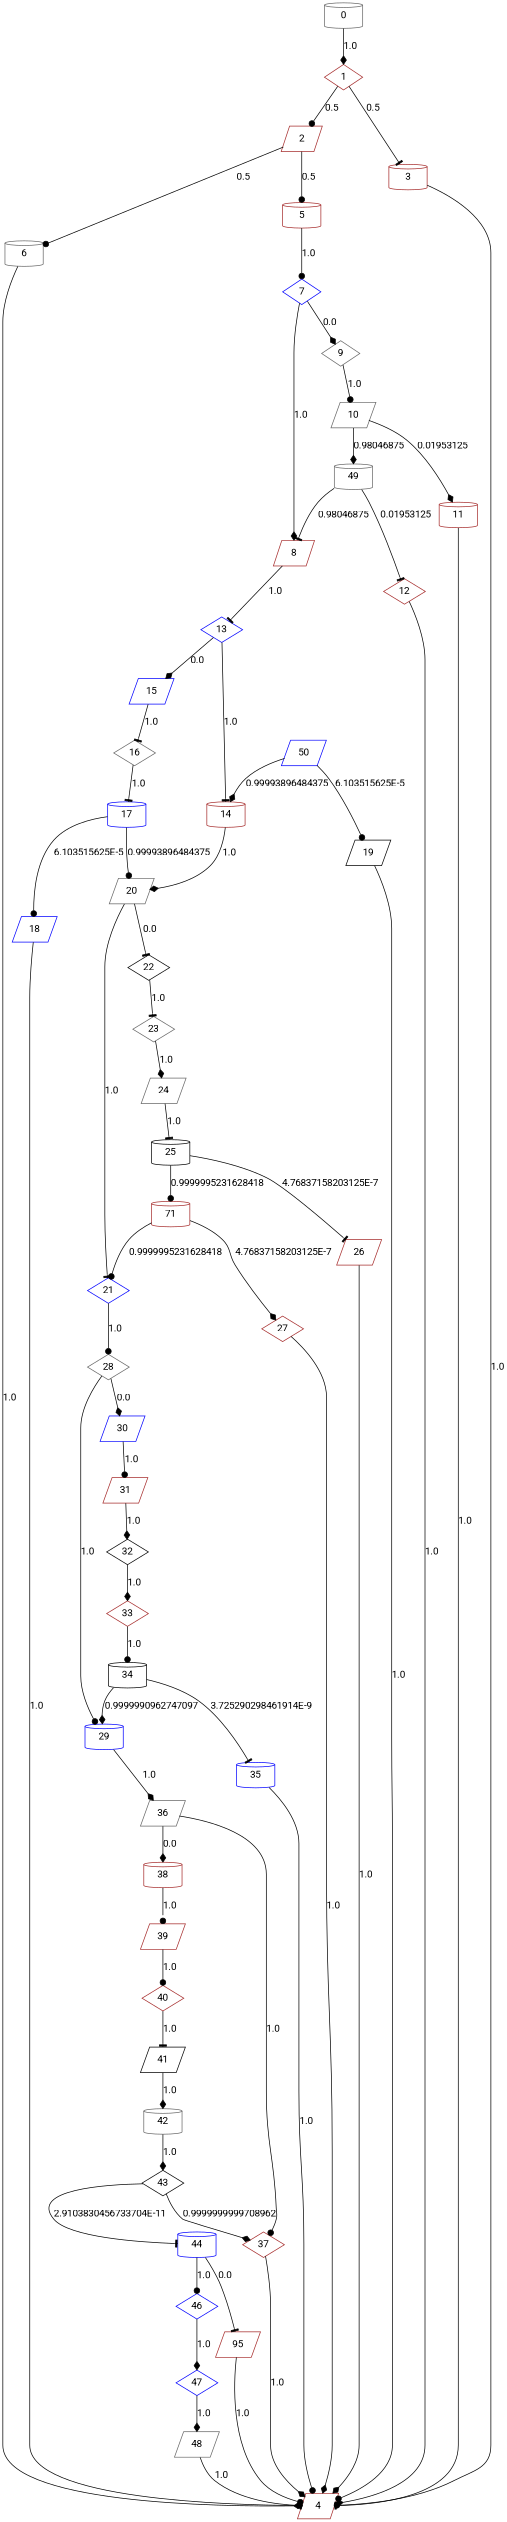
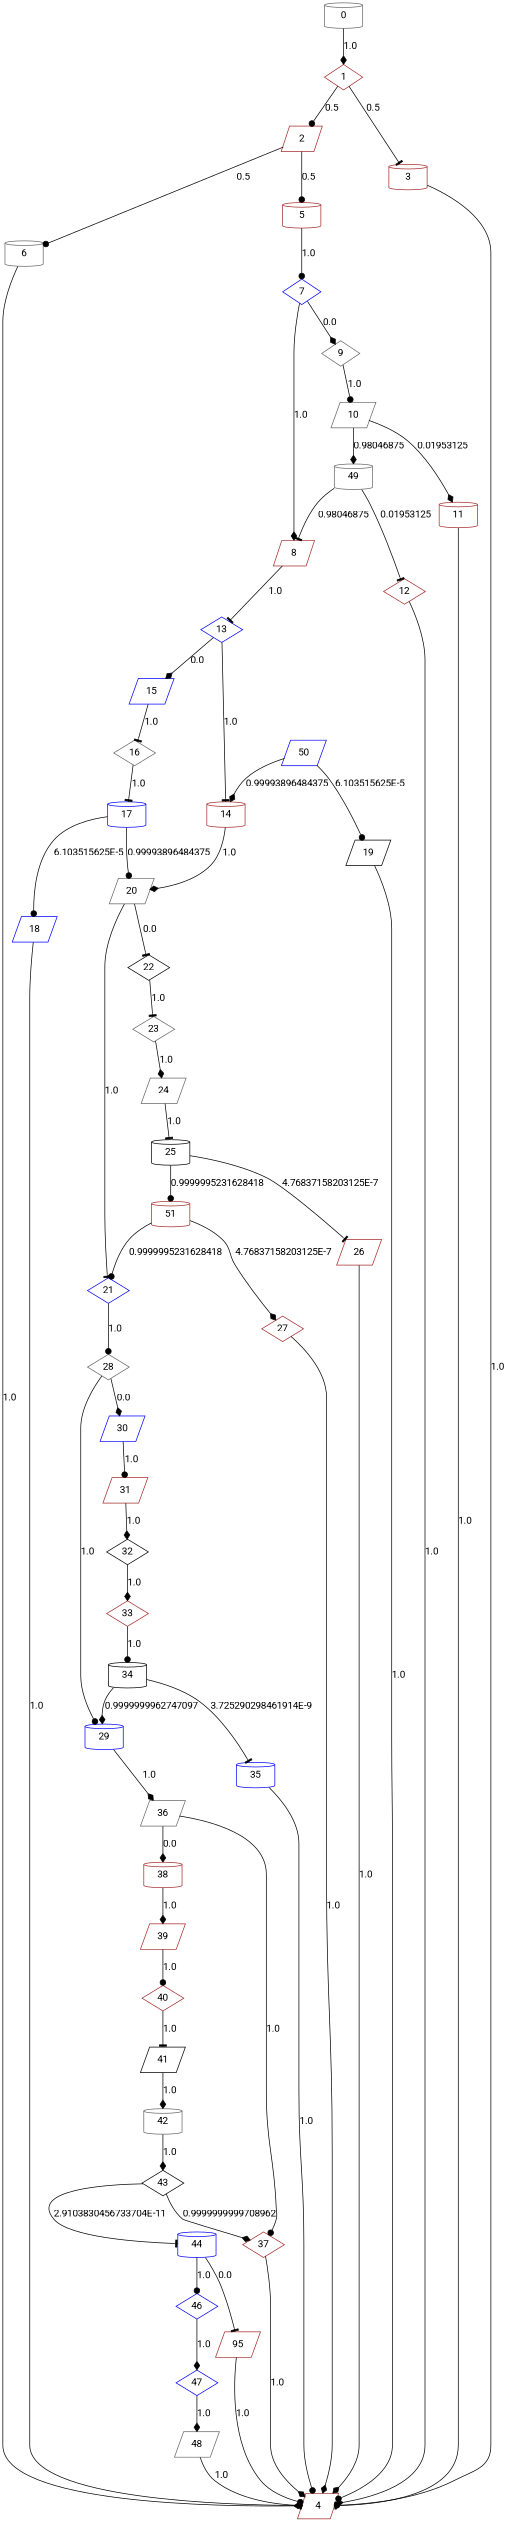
  digraph {
    fontname=Roboto
    node [color=brown fontname=Roboto shape=diamond]
    edge [arrowhead=diamond fontname=Roboto]
    0 [color=gray40 shape=cylinder]
    1
    2 [shape=parallelogram]
    3 [shape=cylinder]
    5 [shape=cylinder]
    6 [color=gray40 shape=cylinder]
    4 [shape=parallelogram]
    7 [color=blue]
    8 [shape=parallelogram]
    9 [color=gray40]
    13 [color=blue]
    10 [color=gray40 shape=parallelogram]
    14 [shape=cylinder]
    15 [color=blue shape=parallelogram]
    11 [shape=cylinder]
    49 [color=gray40 shape=cylinder]
    12
    20 [color=gray40 shape=parallelogram]
    16 [color=gray40]
    21 [color=blue]
    22 [color=black]
    17 [color=blue shape=cylinder]
    18 [color=blue shape=parallelogram]
    50 [color=blue shape=parallelogram]
    19 [color=black shape=parallelogram]
    28 [color=gray40]
    23 [color=gray40]
    29 [color=blue shape=cylinder]
    30 [color=blue shape=parallelogram]
    24 [color=gray40 shape=parallelogram]
    25 [color=black shape=cylinder]
    26 [shape=parallelogram]
-   51 [shape=cylinder label=71]
+   51 [shape=cylinder]
    27
    36 [color=gray40 shape=parallelogram]
    31 [shape=parallelogram]
    37
    38 [shape=cylinder]
    32 [color=black]
    33
    34 [color=black shape=cylinder]
    35 [color=blue shape=cylinder]
    39 [shape=parallelogram]
    40
    41 [color=black shape=parallelogram]
    42 [color=gray40 shape=cylinder]
    43 [color=black]
    44 [color=blue shape=cylinder]
    n49 [label=95 shape=parallelogram]
    46 [color=blue]
    47 [color=blue]
    48 [color=gray40 shape=parallelogram]
    0 -> 1 [label=1.0]
    1 -> 2 [arrowhead=dot label=0.5]
    1 -> 3 [arrowhead=tee label=0.5]
    2 -> 5 [arrowhead=dot label=0.5]
    2 -> 6 [arrowhead=dot label=0.5]
    3 -> 4 [arrowhead=dot label=1.0]
    5 -> 7 [arrowhead=dot label=1.0]
    6 -> 4 [label=1.0]
    7 -> 8 [label=1.0]
    7 -> 9 [label=0.0]
    8 -> 13 [arrowhead=tee label=1.0]
    9 -> 10 [arrowhead=dot label=1.0]
    13 -> 14 [arrowhead=tee label=1.0]
    13 -> 15 [label=0.0]
    10 -> 11 [label=0.01953125]
    10 -> 49 [label=0.98046875]
    14 -> 20 [label=1.0]
    15 -> 16 [arrowhead=tee label=1.0]
    11 -> 4 [arrowhead=tee label=1.0]
    49 -> 8 [arrowhead=tee label=0.98046875]
    49 -> 12 [arrowhead=tee label=0.01953125]
    12 -> 4 [label=1.0]
    20 -> 21 [arrowhead=tee label=1.0]
    20 -> 22 [arrowhead=tee label=0.0]
    16 -> 17 [arrowhead=tee label=1.0]
    21 -> 28 [arrowhead=dot label=1.0]
    22 -> 23 [arrowhead=tee label=1.0]
    17 -> 20 [arrowhead=dot label=0.99993896484375]
    17 -> 18 [arrowhead=dot label="6.103515625E-5"]
    18 -> 4 [arrowhead=dot label=1.0]
    50 -> 14 [label=0.99993896484375]
    50 -> 19 [arrowhead=dot label="6.103515625E-5"]
    19 -> 4 [arrowhead=dot label=1.0]
    28 -> 29 [arrowhead=dot label=1.0]
    28 -> 30 [label=0.0]
    23 -> 24 [label=1.0]
    29 -> 36 [label=1.0]
    30 -> 31 [arrowhead=dot label=1.0]
    24 -> 25 [arrowhead=tee label=1.0]
    25 -> 26 [arrowhead=tee label="4.76837158203125E-7"]
    25 -> 51 [arrowhead=dot label=0.9999995231628418]
    26 -> 4 [label=1.0]
    51 -> 21 [arrowhead=dot label=0.9999995231628418]
    51 -> 27 [label="4.76837158203125E-7"]
    27 -> 4 [label=1.0]
    36 -> 37 [arrowhead=dot label=1.0]
    36 -> 38 [label=0.0]
    31 -> 32 [label=1.0]
    37 -> 4 [label=1.0]
-   38 -> 39 [arrowhead=dot label=1.0]
+   38 -> 39 [label=1.0]
    32 -> 33 [label=1.0]
    33 -> 34 [arrowhead=dot label=1.0]
-   34 -> 29 [label=0.9999990962747097]
+   34 -> 29 [label=0.9999999962747097]
    34 -> 35 [arrowhead=tee label="3.725290298461914E-9"]
    35 -> 4 [arrowhead=dot label=1.0]
    39 -> 40 [arrowhead=dot label=1.0]
    40 -> 41 [arrowhead=tee label=1.0]
    41 -> 42 [label=1.0]
    42 -> 43 [label=1.0]
    43 -> 37 [label=0.9999999999708962]
    43 -> 44 [arrowhead=tee label="2.9103830456733704E-11"]
    44 -> n49 [arrowhead=tee label=0.0]
    44 -> 46 [arrowhead=dot label=1.0]
    n49 -> 4 [arrowhead=dot label=1.0]
    46 -> 47 [label=1.0]
    47 -> 48 [label=1.0]
    48 -> 4 [arrowhead=tee label=1.0]
  }
